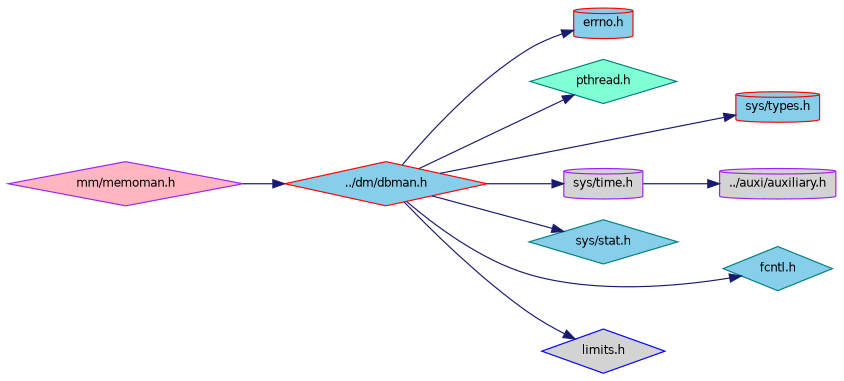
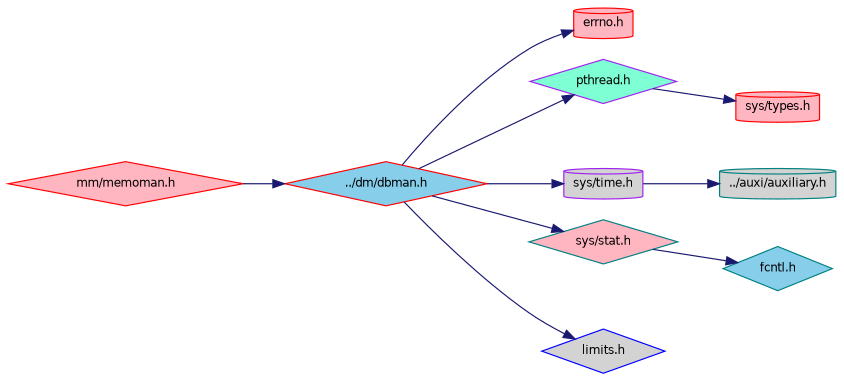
  digraph {
    rankdir=LR
    node [color=purple fillcolor=skyblue fontname=Helvetica fontsize=10 shape=diamond style=filled]
    edge [color=midnightblue fontname=Helvetica fontsize=10 labelfontname=Helvetica labelfontsize=10 style=solid]
-   n1 [fillcolor=lightpink fontcolor=black height=0.2 label="mm/memoman.h" width=0.4]
+   n1 [color=red fillcolor=lightpink fontcolor=black height=0.2 label="mm/memoman.h" width=0.4]
    n2 [color=red height=0.2 label="../dm/dbman.h" width=0.4]
-   n3 [color=red height=0.2 label="errno.h" shape=cylinder width=0.4]
-   n4 [color=teal fillcolor=aquamarine height=0.2 label="pthread.h" width=0.4]
+   n3 [color=red fillcolor=lightpink height=0.2 label="errno.h" shape=cylinder width=0.4]
+   n4 [fillcolor=aquamarine height=0.2 label="pthread.h" width=0.4]
    n5 [fillcolor=lightgrey height=0.2 label="sys/time.h" shape=cylinder width=0.4]
-   n6 [color=red height=0.2 label="sys/types.h" shape=cylinder width=0.4]
-   n7 [color=teal height=0.2 label="sys/stat.h" width=0.4]
+   n6 [color=red fillcolor=lightpink height=0.2 label="sys/types.h" shape=cylinder width=0.4]
+   n7 [color=teal fillcolor=lightpink height=0.2 label="sys/stat.h" width=0.4]
    n8 [color=teal height=0.2 label="fcntl.h" width=0.4]
    n9 [color=blue fillcolor=lightgrey height=0.2 label="limits.h" width=0.4]
-   n10 [fillcolor=lightgrey height=0.2 label="../auxi/auxiliary.h" shape=cylinder width=0.4]
+   n10 [color=teal fillcolor=lightgrey height=0.2 label="../auxi/auxiliary.h" shape=cylinder width=0.4]
    n1 -> n2
    n2 -> n3
    n2 -> n4
    n2 -> n5
-   n2 -> n6
+   n4 -> n6
    n2 -> n7
-   n2 -> n8
+   n7 -> n8
    n2 -> n9
    n5 -> n10
  }
